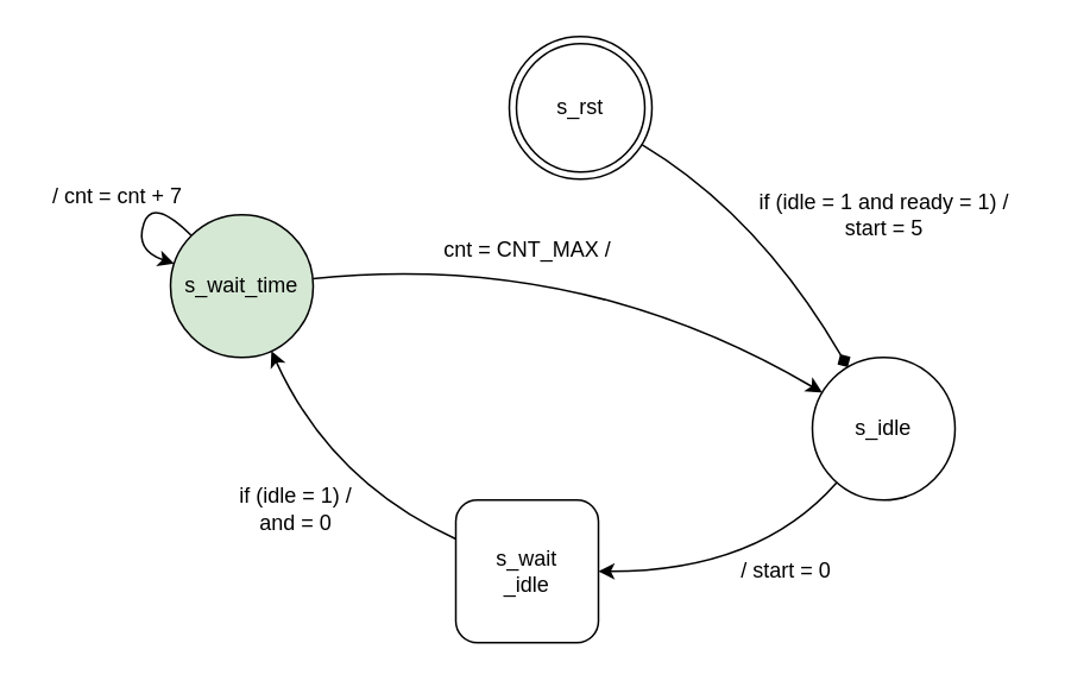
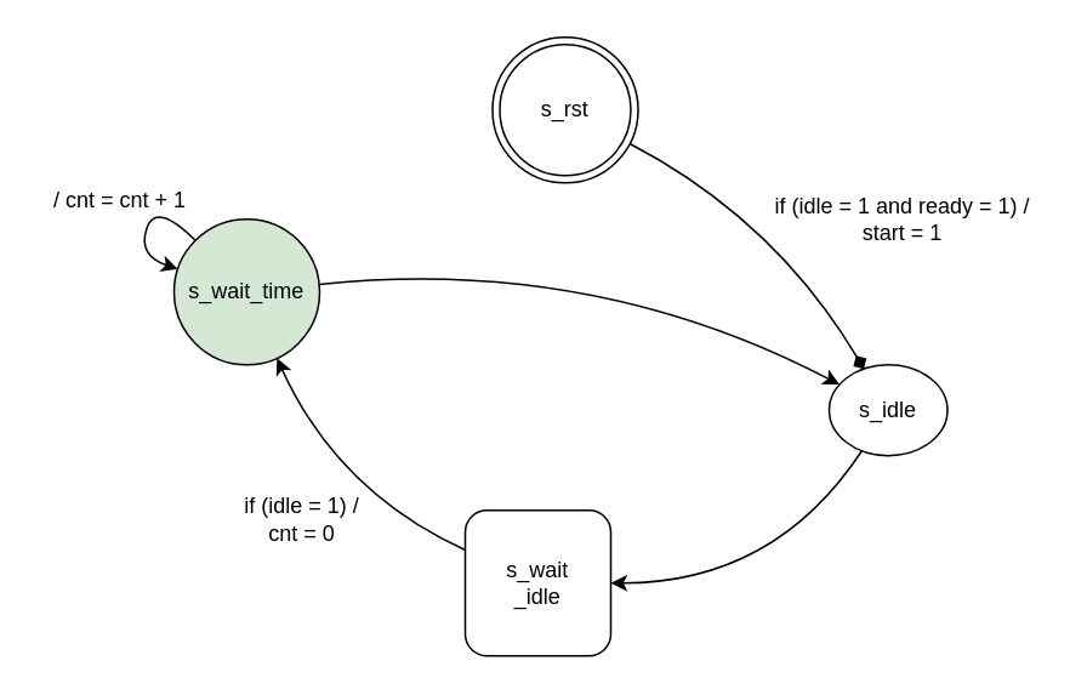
  <mxCell id="0" />
  <mxCell id="1" parent="0" />
- <mxCell id="2" value="s_rst" style="ellipse;shape=doubleEllipse;whiteSpace=wrap;html=1;aspect=fixed;" vertex="1" parent="1"><mxGeometry x="285" y="20" width="80" height="80" as="geometry" /></mxCell>
- <mxCell id="3" value="&lt;div&gt;s_idle&lt;/div&gt;" style="ellipse;whiteSpace=wrap;html=1;aspect=fixed;" vertex="1" parent="1"><mxGeometry x="455" y="200" width="80" height="80" as="geometry" /></mxCell>
+ <mxCell id="2" value="s_rst" style="ellipse;shape=doubleEllipse;whiteSpace=wrap;html=1;aspect=fixed;" vertex="1" parent="1"><mxGeometry x="270" y="20" width="80" height="80" as="geometry" /></mxCell>
+ <mxCell id="3" value="&lt;div&gt;s_idle&lt;/div&gt;" style="ellipse;whiteSpace=wrap;html=1;aspect=fixed;" vertex="1" parent="1"><mxGeometry x="455" y="200" width="65" height="50" as="geometry" /></mxCell>
  <mxCell id="4" value="" style="curved=1;endArrow=diamond;html=1;rounded=0;" edge="1" parent="1" source="2" target="3"><mxGeometry width="50" height="50" relative="1" as="geometry"><mxPoint x="395" y="170" as="sourcePoint" /><mxPoint x="445" y="120" as="targetPoint" /><Array as="points"><mxPoint x="425" y="120" /></Array></mxGeometry></mxCell>
- <mxCell id="5" value="&lt;div&gt;if (idle = 1 and ready = 1) /&lt;/div&gt;&lt;div&gt;start = 5&lt;br&gt;&lt;/div&gt;" style="text;html=1;align=center;verticalAlign=middle;resizable=0;points=[];autosize=1;strokeColor=none;fillColor=none;" vertex="1" parent="1"><mxGeometry x="415" y="105" width="160" height="30" as="geometry" /></mxCell>
+ <mxCell id="5" value="&lt;div&gt;if (idle = 1 and ready = 1) /&lt;/div&gt;&lt;div&gt;start = 1&lt;br&gt;&lt;/div&gt;" style="text;html=1;align=center;verticalAlign=middle;resizable=0;points=[];autosize=1;strokeColor=none;fillColor=none;" vertex="1" parent="1"><mxGeometry x="415" y="105" width="160" height="30" as="geometry" /></mxCell>
  <mxCell id="6" value="&lt;div&gt;s_wait&lt;/div&gt;&lt;div&gt;_idle&lt;/div&gt;" style="whiteSpace=wrap;html=1;aspect=fixed;rounded=1;" vertex="1" parent="1"><mxGeometry x="255" y="280" width="80" height="80" as="geometry" /></mxCell>
  <mxCell id="7" value="" style="curved=1;endArrow=classic;html=1;rounded=0;" edge="1" parent="1" source="3" target="6"><mxGeometry width="50" height="50" relative="1" as="geometry"><mxPoint x="405" y="400" as="sourcePoint" /><mxPoint x="455" y="350" as="targetPoint" /><Array as="points"><mxPoint x="425" y="320" /></Array></mxGeometry></mxCell>
- <mxCell id="8" value="/ start = 0" style="text;html=1;align=center;verticalAlign=middle;resizable=0;points=[];autosize=1;strokeColor=none;fillColor=none;" vertex="1" parent="1"><mxGeometry x="405" y="310" width="70" height="20" as="geometry" /></mxCell>
  <mxCell id="9" value="s_wait_time" style="ellipse;whiteSpace=wrap;html=1;aspect=fixed;fillColor=#d5e8d4;" vertex="1" parent="1"><mxGeometry x="95" y="120" width="80" height="80" as="geometry" /></mxCell>
  <mxCell id="10" value="" style="curved=1;endArrow=classic;html=1;rounded=0;" edge="1" parent="1" source="6" target="9"><mxGeometry width="50" height="50" relative="1" as="geometry"><mxPoint x="105" y="290" as="sourcePoint" /><mxPoint x="155" y="240" as="targetPoint" /><Array as="points"><mxPoint x="185" y="270" /></Array></mxGeometry></mxCell>
- <mxCell id="11" value="&lt;div&gt;if (idle = 1) /&lt;/div&gt;&lt;div&gt;and = 0&lt;br&gt;&lt;/div&gt;" style="text;html=1;align=center;verticalAlign=middle;resizable=0;points=[];autosize=1;strokeColor=none;fillColor=none;" vertex="1" parent="1"><mxGeometry x="125" y="270" width="80" height="30" as="geometry" /></mxCell>
+ <mxCell id="11" value="&lt;div&gt;if (idle = 1) /&lt;/div&gt;&lt;div&gt;cnt = 0&lt;br&gt;&lt;/div&gt;" style="text;html=1;align=center;verticalAlign=middle;resizable=0;points=[];autosize=1;strokeColor=none;fillColor=none;" vertex="1" parent="1"><mxGeometry x="125" y="270" width="80" height="30" as="geometry" /></mxCell>
  <mxCell id="12" value="" style="curved=1;endArrow=classic;html=1;rounded=0;" edge="1" parent="1" source="9" target="9"><mxGeometry width="50" height="50" relative="1" as="geometry"><mxPoint x="35" y="80" as="sourcePoint" /><mxPoint x="85" y="30" as="targetPoint" /><Array as="points"><mxPoint x="85" y="110" /><mxPoint x="75" y="140" /></Array></mxGeometry></mxCell>
- <mxCell id="13" value="/ cnt = cnt + 7" style="text;html=1;align=center;verticalAlign=middle;resizable=0;points=[];autosize=1;strokeColor=none;fillColor=none;" vertex="1" parent="1"><mxGeometry x="20" y="100" width="90" height="20" as="geometry" /></mxCell>
+ <mxCell id="13" value="/ cnt = cnt + 1" style="text;html=1;align=center;verticalAlign=middle;resizable=0;points=[];autosize=1;strokeColor=none;fillColor=none;" vertex="1" parent="1"><mxGeometry x="20" y="100" width="90" height="20" as="geometry" /></mxCell>
  <mxCell id="14" value="" style="curved=1;endArrow=classic;html=1;rounded=0;" edge="1" parent="1" source="9" target="3"><mxGeometry width="50" height="50" relative="1" as="geometry"><mxPoint x="145" y="90" as="sourcePoint" /><mxPoint x="195" y="40" as="targetPoint" /><Array as="points"><mxPoint x="325" y="140" /></Array></mxGeometry></mxCell>
- <mxCell id="15" value="cnt = CNT_MAX /" style="text;html=1;align=center;verticalAlign=middle;resizable=0;points=[];autosize=1;strokeColor=none;fillColor=none;" vertex="1" parent="1"><mxGeometry x="240" y="130" width="110" height="20" as="geometry" /></mxCell>
